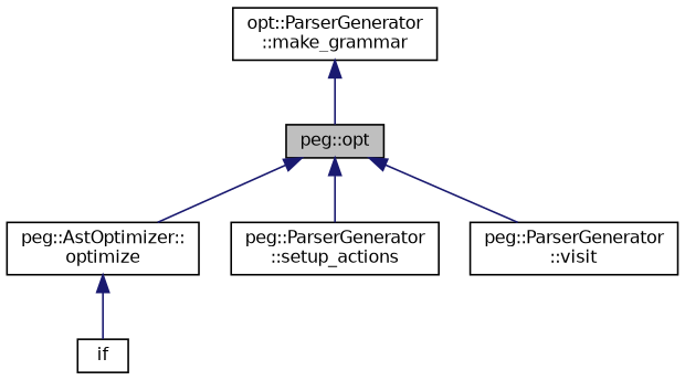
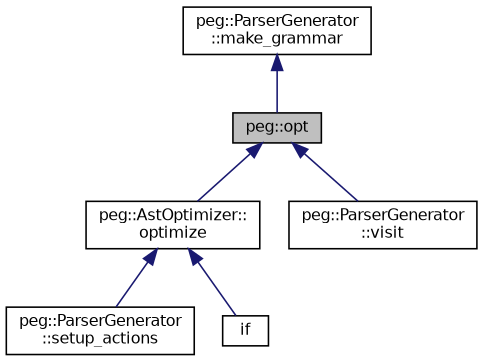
  digraph {
    rankdir=TB
    node [color=black fillcolor=white fontname=Helvetica fontsize=10 shape=record style=filled]
    edge [color=midnightblue dir=back fontname=Helvetica fontsize=10 labelfontname=Helvetica labelfontsize=10 style=solid]
    n1 [fillcolor=grey75 fontcolor=black height=0.2 label="peg::opt" width=0.4]
    n2 [height=0.2 label="peg::AstOptimizer::\loptimize" width=0.4]
    n3 [height=0.2 label="peg::ParserGenerator\l::setup_actions" width=0.4]
    n4 [height=0.2 label="peg::ParserGenerator\l::visit" width=0.4]
-   n5 [height=0.2 label="opt::ParserGenerator\l::make_grammar" width=0.4]
+   n5 [height=0.2 label="peg::ParserGenerator\l::make_grammar" width=0.4]
    n6 [height=0.2 label=if width=0.4]
    n1 -> n2
-   n1 -> n3
+   n2 -> n3
    n1 -> n4
    n2 -> n6
    n5 -> n1
  }
